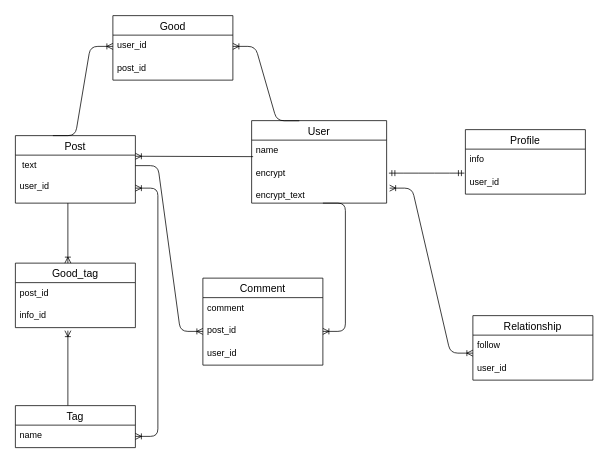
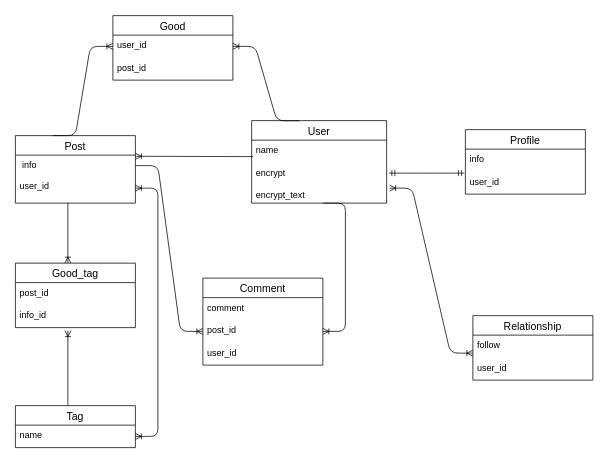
  <mxCell id="0" />
  <mxCell id="1" parent="0" />
  <mxCell id="2" value="User" style="swimlane;fontStyle=0;childLayout=stackLayout;horizontal=1;startSize=26;horizontalStack=0;resizeParent=1;resizeParentMax=0;resizeLast=0;collapsible=1;marginBottom=0;align=center;fontSize=14;" parent="1" vertex="1"><mxGeometry x="335" y="160" width="180" height="110" as="geometry"><mxRectangle x="410" y="80" width="50" height="26" as="alternateBounds" /></mxGeometry></mxCell>
  <mxCell id="3" value="name&#10;" style="text;strokeColor=none;fillColor=none;spacingLeft=4;spacingRight=4;overflow=hidden;rotatable=0;points=[[0,0.5],[1,0.5]];portConstraint=eastwest;fontSize=12;" parent="2" vertex="1"><mxGeometry y="26" width="180" height="30" as="geometry" /></mxCell>
  <mxCell id="4" value="encrypt" style="text;strokeColor=none;fillColor=none;spacingLeft=4;spacingRight=4;overflow=hidden;rotatable=0;points=[[0,0.5],[1,0.5]];portConstraint=eastwest;fontSize=12;" parent="2" vertex="1"><mxGeometry y="56" width="180" height="30" as="geometry" /></mxCell>
  <mxCell id="5" value="" style="edgeStyle=entityRelationEdgeStyle;fontSize=12;html=1;endArrow=ERoneToMany;entryX=1;entryY=0.5;entryDx=0;entryDy=0;" parent="2" target="12" edge="1"><mxGeometry width="100" height="100" relative="1" as="geometry"><mxPoint x="95" y="110" as="sourcePoint" /><mxPoint x="195" y="10" as="targetPoint" /></mxGeometry></mxCell>
  <mxCell id="6" value="encrypt_text" style="text;strokeColor=none;fillColor=none;spacingLeft=4;spacingRight=4;overflow=hidden;rotatable=0;points=[[0,0.5],[1,0.5]];portConstraint=eastwest;fontSize=12;" parent="2" vertex="1"><mxGeometry y="86" width="180" height="24" as="geometry" /></mxCell>
  <mxCell id="7" value="Post" style="swimlane;fontStyle=0;childLayout=stackLayout;horizontal=1;startSize=26;horizontalStack=0;resizeParent=1;resizeParentMax=0;resizeLast=0;collapsible=1;marginBottom=0;align=center;fontSize=14;" parent="1" vertex="1"><mxGeometry x="20" y="180" width="160" height="90" as="geometry" /></mxCell>
  <mxCell id="8" value="" style="edgeStyle=entityRelationEdgeStyle;fontSize=12;html=1;endArrow=ERoneToMany;entryX=0;entryY=0.5;entryDx=0;entryDy=0;" parent="7" target="18" edge="1"><mxGeometry width="100" height="100" relative="1" as="geometry"><mxPoint x="50" as="sourcePoint" /><mxPoint x="150" y="-100" as="targetPoint" /></mxGeometry></mxCell>
- <mxCell id="9" value=" text&#10;&#10;user_id" style="text;strokeColor=none;fillColor=none;spacingLeft=4;spacingRight=4;overflow=hidden;rotatable=0;points=[[0,0.5],[1,0.5]];portConstraint=eastwest;fontSize=12;" parent="7" vertex="1"><mxGeometry y="26" width="160" height="64" as="geometry" /></mxCell>
+ <mxCell id="9" value=" info&#10;&#10;user_id" style="text;strokeColor=none;fillColor=none;spacingLeft=4;spacingRight=4;overflow=hidden;rotatable=0;points=[[0,0.5],[1,0.5]];portConstraint=eastwest;fontSize=12;" parent="7" vertex="1"><mxGeometry y="26" width="160" height="64" as="geometry" /></mxCell>
  <mxCell id="10" value="Comment" style="swimlane;fontStyle=0;childLayout=stackLayout;horizontal=1;startSize=26;horizontalStack=0;resizeParent=1;resizeParentMax=0;resizeLast=0;collapsible=1;marginBottom=0;align=center;fontSize=14;" parent="1" vertex="1"><mxGeometry x="270" y="370" width="160" height="116" as="geometry" /></mxCell>
  <mxCell id="11" value="comment" style="text;strokeColor=none;fillColor=none;spacingLeft=4;spacingRight=4;overflow=hidden;rotatable=0;points=[[0,0.5],[1,0.5]];portConstraint=eastwest;fontSize=12;" parent="10" vertex="1"><mxGeometry y="26" width="160" height="30" as="geometry" /></mxCell>
  <mxCell id="12" value="post_id" style="text;strokeColor=none;fillColor=none;spacingLeft=4;spacingRight=4;overflow=hidden;rotatable=0;points=[[0,0.5],[1,0.5]];portConstraint=eastwest;fontSize=12;" parent="10" vertex="1"><mxGeometry y="56" width="160" height="30" as="geometry" /></mxCell>
  <mxCell id="13" value="user_id" style="text;strokeColor=none;fillColor=none;spacingLeft=4;spacingRight=4;overflow=hidden;rotatable=0;points=[[0,0.5],[1,0.5]];portConstraint=eastwest;fontSize=12;" parent="10" vertex="1"><mxGeometry y="86" width="160" height="30" as="geometry" /></mxCell>
  <mxCell id="14" value="Profile" style="swimlane;fontStyle=0;childLayout=stackLayout;horizontal=1;startSize=26;horizontalStack=0;resizeParent=1;resizeParentMax=0;resizeLast=0;collapsible=1;marginBottom=0;align=center;fontSize=14;" parent="1" vertex="1"><mxGeometry x="620" y="172" width="160" height="86" as="geometry" /></mxCell>
  <mxCell id="15" value="info" style="text;strokeColor=none;fillColor=none;spacingLeft=4;spacingRight=4;overflow=hidden;rotatable=0;points=[[0,0.5],[1,0.5]];portConstraint=eastwest;fontSize=12;" parent="14" vertex="1"><mxGeometry y="26" width="160" height="30" as="geometry" /></mxCell>
  <mxCell id="16" value="user_id" style="text;strokeColor=none;fillColor=none;spacingLeft=4;spacingRight=4;overflow=hidden;rotatable=0;points=[[0,0.5],[1,0.5]];portConstraint=eastwest;fontSize=12;" parent="14" vertex="1"><mxGeometry y="56" width="160" height="30" as="geometry" /></mxCell>
  <mxCell id="17" value="Good" style="swimlane;fontStyle=0;childLayout=stackLayout;horizontal=1;startSize=26;horizontalStack=0;resizeParent=1;resizeParentMax=0;resizeLast=0;collapsible=1;marginBottom=0;align=center;fontSize=14;" parent="1" vertex="1"><mxGeometry x="150" y="20" width="160" height="86" as="geometry" /></mxCell>
  <mxCell id="18" value="user_id" style="text;strokeColor=none;fillColor=none;spacingLeft=4;spacingRight=4;overflow=hidden;rotatable=0;points=[[0,0.5],[1,0.5]];portConstraint=eastwest;fontSize=12;" parent="17" vertex="1"><mxGeometry y="26" width="160" height="30" as="geometry" /></mxCell>
  <mxCell id="19" value="post_id" style="text;strokeColor=none;fillColor=none;spacingLeft=4;spacingRight=4;overflow=hidden;rotatable=0;points=[[0,0.5],[1,0.5]];portConstraint=eastwest;fontSize=12;" parent="17" vertex="1"><mxGeometry y="56" width="160" height="30" as="geometry" /></mxCell>
  <mxCell id="20" value="Good_tag" style="swimlane;fontStyle=0;childLayout=stackLayout;horizontal=1;startSize=26;horizontalStack=0;resizeParent=1;resizeParentMax=0;resizeLast=0;collapsible=1;marginBottom=0;align=center;fontSize=14;" parent="1" vertex="1"><mxGeometry x="20" y="350" width="160" height="86" as="geometry" /></mxCell>
  <mxCell id="21" value="post_id" style="text;strokeColor=none;fillColor=none;spacingLeft=4;spacingRight=4;overflow=hidden;rotatable=0;points=[[0,0.5],[1,0.5]];portConstraint=eastwest;fontSize=12;" parent="20" vertex="1"><mxGeometry y="26" width="160" height="30" as="geometry" /></mxCell>
  <mxCell id="22" value="info_id" style="text;strokeColor=none;fillColor=none;spacingLeft=4;spacingRight=4;overflow=hidden;rotatable=0;points=[[0,0.5],[1,0.5]];portConstraint=eastwest;fontSize=12;" parent="20" vertex="1"><mxGeometry y="56" width="160" height="30" as="geometry" /></mxCell>
  <mxCell id="23" value="" style="fontSize=12;html=1;endArrow=ERoneToMany;" parent="20" edge="1"><mxGeometry width="100" height="100" relative="1" as="geometry"><mxPoint x="70" y="190" as="sourcePoint" /><mxPoint x="70" y="90" as="targetPoint" /></mxGeometry></mxCell>
  <mxCell id="24" value="Tag" style="swimlane;fontStyle=0;childLayout=stackLayout;horizontal=1;startSize=26;horizontalStack=0;resizeParent=1;resizeParentMax=0;resizeLast=0;collapsible=1;marginBottom=0;align=center;fontSize=14;" parent="1" vertex="1"><mxGeometry x="20" y="540" width="160" height="56" as="geometry" /></mxCell>
  <mxCell id="25" value="name" style="text;strokeColor=none;fillColor=none;spacingLeft=4;spacingRight=4;overflow=hidden;rotatable=0;points=[[0,0.5],[1,0.5]];portConstraint=eastwest;fontSize=12;" parent="24" vertex="1"><mxGeometry y="26" width="160" height="30" as="geometry" /></mxCell>
  <mxCell id="26" value="Relationship" style="swimlane;fontStyle=0;childLayout=stackLayout;horizontal=1;startSize=26;horizontalStack=0;resizeParent=1;resizeParentMax=0;resizeLast=0;collapsible=1;marginBottom=0;align=center;fontSize=14;" parent="1" vertex="1"><mxGeometry x="630" y="420" width="160" height="86" as="geometry" /></mxCell>
  <mxCell id="27" value="follow" style="text;strokeColor=none;fillColor=none;spacingLeft=4;spacingRight=4;overflow=hidden;rotatable=0;points=[[0,0.5],[1,0.5]];portConstraint=eastwest;fontSize=12;" parent="26" vertex="1"><mxGeometry y="26" width="160" height="30" as="geometry" /></mxCell>
  <mxCell id="28" value="user_id" style="text;strokeColor=none;fillColor=none;spacingLeft=4;spacingRight=4;overflow=hidden;rotatable=0;points=[[0,0.5],[1,0.5]];portConstraint=eastwest;fontSize=12;" parent="26" vertex="1"><mxGeometry y="56" width="160" height="30" as="geometry" /></mxCell>
  <mxCell id="29" value="" style="edgeStyle=entityRelationEdgeStyle;fontSize=12;html=1;endArrow=ERmandOne;startArrow=ERmandOne;entryX=-0.008;entryY=0.067;entryDx=0;entryDy=0;entryPerimeter=0;" parent="1" target="16" edge="1"><mxGeometry width="100" height="100" relative="1" as="geometry"><mxPoint x="518" y="230" as="sourcePoint" /><mxPoint x="620" y="220" as="targetPoint" /></mxGeometry></mxCell>
  <mxCell id="30" value="" style="edgeStyle=entityRelationEdgeStyle;fontSize=12;html=1;endArrow=ERoneToMany;entryX=1;entryY=0.5;entryDx=0;entryDy=0;exitX=0.353;exitY=0.002;exitDx=0;exitDy=0;exitPerimeter=0;" parent="1" source="2" target="18" edge="1"><mxGeometry width="100" height="100" relative="1" as="geometry"><mxPoint x="400" y="170" as="sourcePoint" /><mxPoint x="520" y="60" as="targetPoint" /></mxGeometry></mxCell>
  <mxCell id="31" value="" style="fontSize=12;html=1;endArrow=ERoneToMany;" parent="1" edge="1"><mxGeometry width="100" height="100" relative="1" as="geometry"><mxPoint x="90" y="270" as="sourcePoint" /><mxPoint x="90" y="350" as="targetPoint" /></mxGeometry></mxCell>
  <mxCell id="32" value="" style="edgeStyle=entityRelationEdgeStyle;fontSize=12;html=1;endArrow=ERoneToMany;entryX=0;entryY=0.5;entryDx=0;entryDy=0;" parent="1" target="12" edge="1"><mxGeometry width="100" height="100" relative="1" as="geometry"><mxPoint x="180" y="220" as="sourcePoint" /><mxPoint x="280" y="120" as="targetPoint" /></mxGeometry></mxCell>
  <mxCell id="33" value="" style="fontSize=12;html=1;endArrow=ERoneToMany;" parent="1" edge="1"><mxGeometry width="100" height="100" relative="1" as="geometry"><mxPoint x="337" y="208" as="sourcePoint" /><mxPoint x="180" y="207.5" as="targetPoint" /></mxGeometry></mxCell>
  <mxCell id="34" value="" style="edgeStyle=elbowEdgeStyle;fontSize=12;html=1;endArrow=ERoneToMany;startArrow=ERoneToMany;exitX=1;exitY=0.5;exitDx=0;exitDy=0;" edge="1" parent="1" source="25"><mxGeometry width="100" height="100" relative="1" as="geometry"><mxPoint x="80" y="350" as="sourcePoint" /><mxPoint x="180" y="250" as="targetPoint" /><Array as="points"><mxPoint x="210" y="270" /><mxPoint x="240" y="410" /></Array></mxGeometry></mxCell>
  <mxCell id="35" value="" style="edgeStyle=entityRelationEdgeStyle;fontSize=12;html=1;endArrow=ERoneToMany;startArrow=ERoneToMany;" edge="1" parent="1"><mxGeometry width="100" height="100" relative="1" as="geometry"><mxPoint x="519" y="250" as="sourcePoint" /><mxPoint x="630" y="470" as="targetPoint" /></mxGeometry></mxCell>
